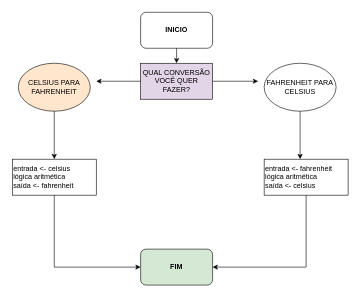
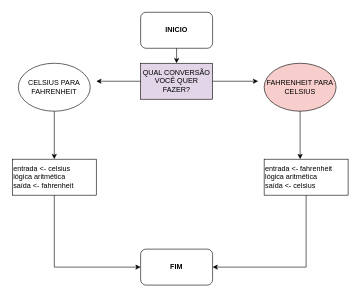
  <mxCell id="0" />
  <mxCell id="1" parent="0" />
  <mxCell id="2" value="&lt;b&gt;INICIO&lt;/b&gt;" style="rounded=1;whiteSpace=wrap;html=1;" vertex="1" parent="1"><mxGeometry x="234" y="20" width="120" height="60" as="geometry" /></mxCell>
  <mxCell id="3" value="" style="endArrow=classic;html=1;rounded=0;exitX=0.5;exitY=1;exitDx=0;exitDy=0;" edge="1" parent="1" source="2"><mxGeometry width="50" height="50" relative="1" as="geometry"><mxPoint x="270" y="255" as="sourcePoint" /><mxPoint x="294" y="105" as="targetPoint" /></mxGeometry></mxCell>
  <mxCell id="4" value="QUAL CONVERSÃO VOCÊ QUER FAZER?" style="rounded=0;whiteSpace=wrap;html=1;fillColor=#e1d5e7;" vertex="1" parent="1"><mxGeometry x="234" y="105" width="120" height="60" as="geometry" /></mxCell>
  <mxCell id="5" value="" style="endArrow=classic;html=1;rounded=0;exitX=0;exitY=0.5;exitDx=0;exitDy=0;" edge="1" parent="1" source="4"><mxGeometry width="50" height="50" relative="1" as="geometry"><mxPoint x="270" y="255" as="sourcePoint" /><mxPoint x="160" y="135" as="targetPoint" /></mxGeometry></mxCell>
  <mxCell id="6" value="" style="endArrow=classic;html=1;rounded=0;exitX=1;exitY=0.5;exitDx=0;exitDy=0;" edge="1" parent="1" source="4"><mxGeometry width="50" height="50" relative="1" as="geometry"><mxPoint x="270" y="255" as="sourcePoint" /><mxPoint x="430" y="135" as="targetPoint" /></mxGeometry></mxCell>
- <mxCell id="7" value="CELSIUS PARA FAHRENHEIT" style="ellipse;whiteSpace=wrap;html=1;fillColor=#ffe6cc;" vertex="1" parent="1"><mxGeometry x="30" y="105" width="120" height="80" as="geometry" /></mxCell>
- <mxCell id="8" value="FAHRENHEIT PARA CELSIUS" style="ellipse;whiteSpace=wrap;html=1;" vertex="1" parent="1"><mxGeometry x="440" y="105" width="120" height="80" as="geometry" /></mxCell>
+ <mxCell id="7" value="CELSIUS PARA FAHRENHEIT" style="ellipse;whiteSpace=wrap;html=1;" vertex="1" parent="1"><mxGeometry x="30" y="105" width="120" height="80" as="geometry" /></mxCell>
+ <mxCell id="8" value="FAHRENHEIT PARA CELSIUS" style="ellipse;whiteSpace=wrap;html=1;fillColor=#f8cecc;" vertex="1" parent="1"><mxGeometry x="440" y="105" width="120" height="80" as="geometry" /></mxCell>
  <mxCell id="9" value="" style="endArrow=classic;html=1;rounded=0;exitX=0.5;exitY=1;exitDx=0;exitDy=0;" edge="1" parent="1" source="7"><mxGeometry width="50" height="50" relative="1" as="geometry"><mxPoint x="270" y="255" as="sourcePoint" /><mxPoint x="90" y="265" as="targetPoint" /></mxGeometry></mxCell>
  <mxCell id="10" value="" style="endArrow=classic;html=1;rounded=0;exitX=0.5;exitY=1;exitDx=0;exitDy=0;" edge="1" parent="1" source="8"><mxGeometry width="50" height="50" relative="1" as="geometry"><mxPoint x="270" y="255" as="sourcePoint" /><mxPoint x="500" y="265" as="targetPoint" /></mxGeometry></mxCell>
  <mxCell id="11" value="entrada &amp;lt;- celsius&lt;div&gt;lógica aritmética&lt;/div&gt;&lt;div&gt;saída &amp;lt;- fahrenheit&lt;/div&gt;" style="rounded=0;whiteSpace=wrap;html=1;align=left;" vertex="1" parent="1"><mxGeometry x="20" y="265" width="140" height="60" as="geometry" /></mxCell>
  <mxCell id="12" value="entrada &amp;lt;- fahrenheit&lt;div&gt;lógica aritmética&lt;/div&gt;&lt;div style=&quot;&quot;&gt;saída &amp;lt;- celsius&lt;/div&gt;" style="rounded=0;whiteSpace=wrap;html=1;align=left;" vertex="1" parent="1"><mxGeometry x="440" y="265" width="140" height="60" as="geometry" /></mxCell>
- <mxCell id="13" value="FIM" style="rounded=1;whiteSpace=wrap;html=1;fontStyle=1;fillColor=#d5e8d4;" vertex="1" parent="1"><mxGeometry x="234" y="415" width="120" height="60" as="geometry" /></mxCell>
+ <mxCell id="13" value="FIM" style="rounded=1;whiteSpace=wrap;html=1;fontStyle=1" vertex="1" parent="1"><mxGeometry x="234" y="415" width="120" height="60" as="geometry" /></mxCell>
  <mxCell id="14" value="" style="endArrow=classic;html=1;rounded=0;exitX=0.5;exitY=1;exitDx=0;exitDy=0;entryX=0;entryY=0.5;entryDx=0;entryDy=0;" edge="1" parent="1" source="11" target="13"><mxGeometry width="50" height="50" relative="1" as="geometry"><mxPoint x="270" y="355" as="sourcePoint" /><mxPoint x="290" y="415" as="targetPoint" /><Array as="points"><mxPoint x="90" y="445" /></Array></mxGeometry></mxCell>
  <mxCell id="15" value="" style="endArrow=classic;html=1;rounded=0;exitX=0.5;exitY=1;exitDx=0;exitDy=0;entryX=1;entryY=0.5;entryDx=0;entryDy=0;" edge="1" parent="1" source="12" target="13"><mxGeometry width="50" height="50" relative="1" as="geometry"><mxPoint x="270" y="355" as="sourcePoint" /><mxPoint x="320" y="305" as="targetPoint" /><Array as="points"><mxPoint x="510" y="445" /></Array></mxGeometry></mxCell>
